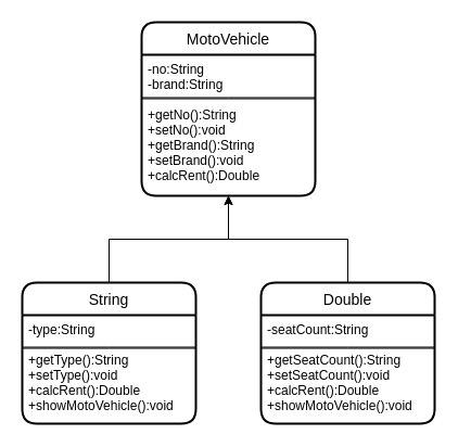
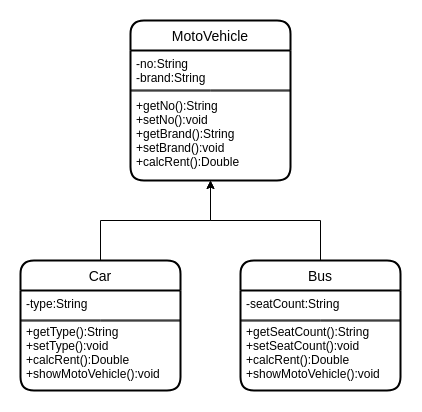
  <mxCell id="0" />
  <mxCell id="1" parent="0" />
  <mxCell id="2" value="MotoVehicle" style="swimlane;childLayout=stackLayout;horizontal=1;startSize=30;horizontalStack=0;rounded=1;fontSize=14;fontStyle=0;strokeWidth=2;resizeParent=0;resizeLast=1;shadow=0;dashed=0;align=center;" parent="1" vertex="1"><mxGeometry x="130" y="20" width="160" height="160" as="geometry" /></mxCell>
  <mxCell id="3" value="" style="shape=link;html=1;rounded=0;startSize=6;endSize=6;width=1;" parent="2" edge="1"><mxGeometry width="100" relative="1" as="geometry"><mxPoint y="70" as="sourcePoint" /><mxPoint x="160" y="70" as="targetPoint" /><Array as="points"><mxPoint x="80" y="70" /></Array></mxGeometry></mxCell>
  <mxCell id="4" value="-no:String&#10;-brand:String&#10;&#10;+getNo():String&#10;+setNo():void&#10;+getBrand():String&#10;+setBrand():void&#10;+calcRent():Double" style="align=left;strokeColor=none;fillColor=none;spacingLeft=4;fontSize=12;verticalAlign=top;resizable=0;rotatable=0;part=1;" parent="2" vertex="1"><mxGeometry y="30" width="160" height="130" as="geometry" /></mxCell>
  <mxCell id="5" value="" style="edgeStyle=orthogonalEdgeStyle;rounded=0;orthogonalLoop=1;jettySize=auto;html=1;startSize=6;endSize=6;" parent="1" source="6" target="4" edge="1"><mxGeometry relative="1" as="geometry" /></mxCell>
- <mxCell id="6" value="Double" style="swimlane;childLayout=stackLayout;horizontal=1;startSize=30;horizontalStack=0;rounded=1;fontSize=14;fontStyle=0;strokeWidth=2;resizeParent=0;resizeLast=1;shadow=0;dashed=0;align=center;" parent="1" vertex="1"><mxGeometry x="240" y="260" width="160" height="130" as="geometry" /></mxCell>
+ <mxCell id="6" value="Bus" style="swimlane;childLayout=stackLayout;horizontal=1;startSize=30;horizontalStack=0;rounded=1;fontSize=14;fontStyle=0;strokeWidth=2;resizeParent=0;resizeLast=1;shadow=0;dashed=0;align=center;" parent="1" vertex="1"><mxGeometry x="240" y="260" width="160" height="130" as="geometry" /></mxCell>
  <mxCell id="7" value="" style="shape=link;html=1;rounded=0;startSize=6;endSize=6;width=1;" parent="6" edge="1"><mxGeometry width="100" relative="1" as="geometry"><mxPoint y="60" as="sourcePoint" /><mxPoint x="160" y="60" as="targetPoint" /><Array as="points"><mxPoint x="80" y="60" /></Array></mxGeometry></mxCell>
  <mxCell id="8" value="-seatCount:String&#10;&#10;+getSeatCount():String&#10;+setSeatCount():void&#10;+calcRent():Double&#10;+showMotoVehicle():void" style="align=left;strokeColor=none;fillColor=none;spacingLeft=4;fontSize=12;verticalAlign=top;resizable=0;rotatable=0;part=1;" parent="6" vertex="1"><mxGeometry y="30" width="160" height="100" as="geometry" /></mxCell>
  <mxCell id="9" value="" style="edgeStyle=orthogonalEdgeStyle;rounded=0;orthogonalLoop=1;jettySize=auto;html=1;startSize=6;endSize=6;" parent="1" source="10" target="4" edge="1"><mxGeometry relative="1" as="geometry" /></mxCell>
- <mxCell id="10" value="String" style="swimlane;childLayout=stackLayout;horizontal=1;startSize=30;horizontalStack=0;rounded=1;fontSize=14;fontStyle=0;strokeWidth=2;resizeParent=0;resizeLast=1;shadow=0;dashed=0;align=center;" parent="1" vertex="1"><mxGeometry x="20" y="260" width="160" height="130" as="geometry" /></mxCell>
+ <mxCell id="10" value="Car" style="swimlane;childLayout=stackLayout;horizontal=1;startSize=30;horizontalStack=0;rounded=1;fontSize=14;fontStyle=0;strokeWidth=2;resizeParent=0;resizeLast=1;shadow=0;dashed=0;align=center;" parent="1" vertex="1"><mxGeometry x="20" y="260" width="160" height="130" as="geometry" /></mxCell>
  <mxCell id="11" value="" style="shape=link;html=1;rounded=0;startSize=6;endSize=6;width=1;" parent="10" edge="1"><mxGeometry width="100" relative="1" as="geometry"><mxPoint y="60" as="sourcePoint" /><mxPoint x="160" y="60" as="targetPoint" /><Array as="points"><mxPoint x="80" y="60" /></Array></mxGeometry></mxCell>
  <mxCell id="12" value="-type:String&#10;&#10;+getType():String&#10;+setType():void&#10;+calcRent():Double&#10;+showMotoVehicle():void" style="align=left;strokeColor=none;fillColor=none;spacingLeft=4;fontSize=12;verticalAlign=top;resizable=0;rotatable=0;part=1;" parent="10" vertex="1"><mxGeometry y="30" width="160" height="100" as="geometry" /></mxCell>
